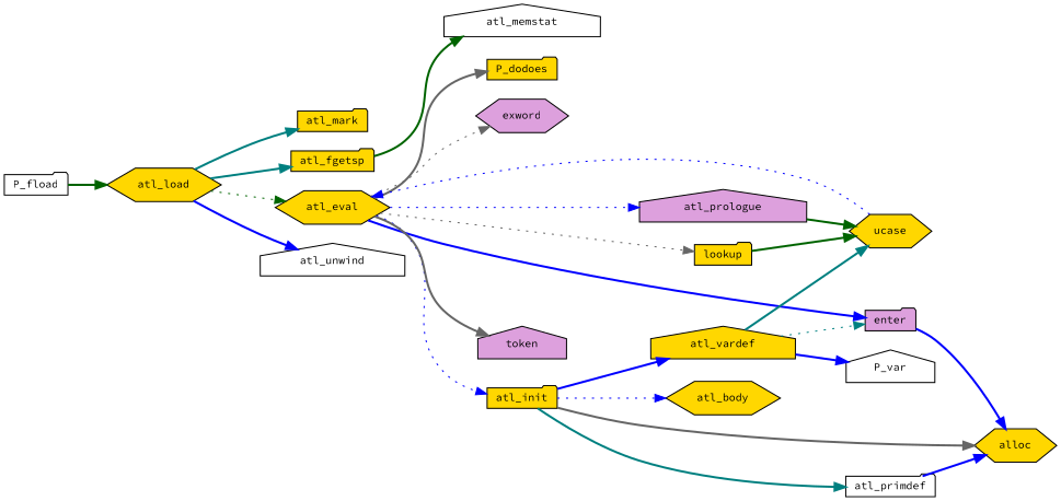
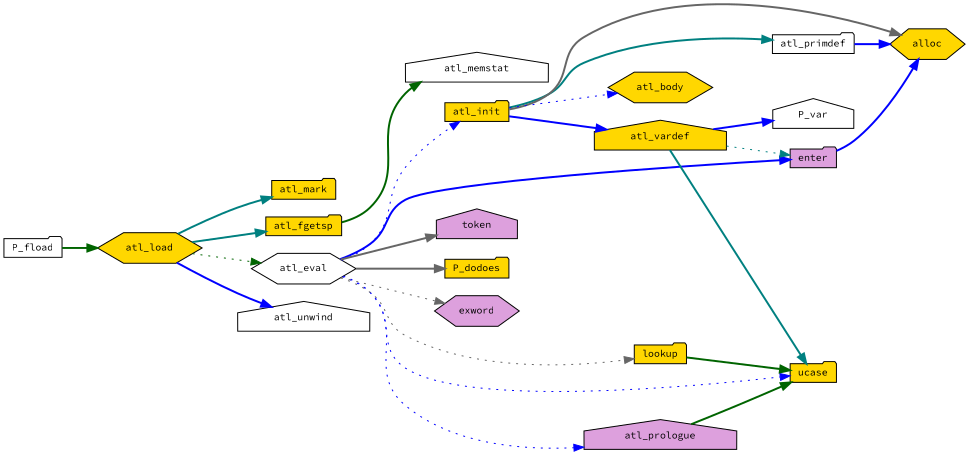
  digraph {
    fontname="Source Code Pro"
    rankdir=LR
    node [color=black fillcolor=gold fontname="Source Code Pro" fontsize=10 shape=folder style=filled]
    edge [color=blue fontname="Source Code Pro" fontsize=10 labelfontname=Helvetica labelfontsize=10 style=bold]
    n1 [fillcolor=white fontcolor=black height=0.2 label=P_fload width=0.4]
    n2 [height=0.2 label=atl_load shape=hexagon width=0.4]
    n3 [height=0.2 label=atl_mark width=0.4]
    n4 [height=0.2 label=atl_fgetsp width=0.4]
-   n5 [height=0.2 label=atl_eval shape=hexagon width=0.4]
+   n5 [fillcolor=white height=0.2 label=atl_eval shape=hexagon width=0.4]
    n6 [fillcolor=white height=0.2 label=atl_unwind shape=house width=0.4]
    n7 [fillcolor=white height=0.2 label=atl_memstat shape=house width=0.4]
    n8 [fillcolor=plum height=0.2 label=atl_prologue shape=house width=0.4]
-   n9 [height=0.2 label=ucase shape=hexagon width=0.4]
+   n9 [height=0.2 label=ucase width=0.4]
    n10 [height=0.2 label=atl_init width=0.4]
    n11 [fillcolor=plum height=0.2 label=enter width=0.4]
    n12 [fillcolor=plum height=0.2 label=token shape=house width=0.4]
    n13 [height=0.2 label=lookup width=0.4]
    n14 [height=0.2 label=P_dodoes width=0.4]
    n15 [fillcolor=plum height=0.2 label=exword shape=hexagon width=0.4]
    n16 [fillcolor=white height=0.2 label=atl_primdef width=0.4]
    n17 [height=0.2 label=alloc shape=hexagon width=0.4]
    n18 [height=0.2 label=atl_vardef shape=house width=0.4]
    n19 [height=0.2 label=atl_body shape=hexagon width=0.4]
    n20 [fillcolor=white height=0.2 label=P_var shape=house width=0.4]
    n1 -> n2 [color=darkgreen]
    n2 -> n3 [color=teal]
    n2 -> n4 [color=teal]
    n2 -> n5 [color=darkgreen style=dotted]
    n2 -> n6
    n4 -> n7 [color=darkgreen]
    n5 -> n8 [style=dotted]
-   n9 -> n5 [style=dotted]
+   n5 -> n9 [style=dotted]
    n5 -> n10 [style=dotted]
    n5 -> n11
    n5 -> n12 [color=gray40]
    n5 -> n13 [color=gray40 style=dotted]
    n5 -> n14 [color=gray40]
    n5 -> n15 [color=gray40 style=dotted]
    n8 -> n9 [color=darkgreen]
    n10 -> n16 [color=teal]
    n10 -> n17 [color=gray40]
    n10 -> n18
    n10 -> n19 [style=dotted]
    n11 -> n17
    n13 -> n9 [color=darkgreen]
    n16 -> n17
    n18 -> n9 [color=teal]
    n18 -> n11 [color=teal style=dotted]
    n18 -> n20
  }
